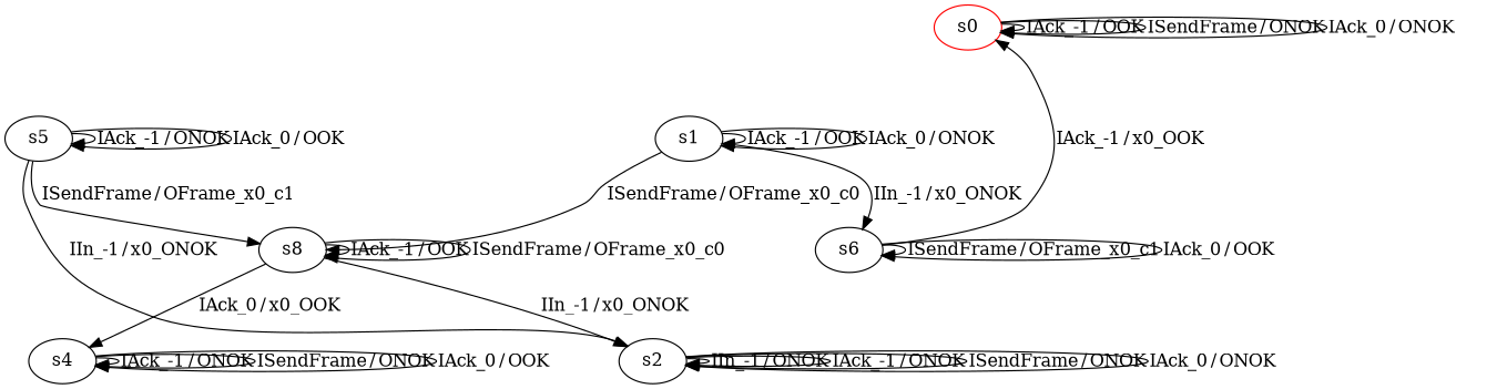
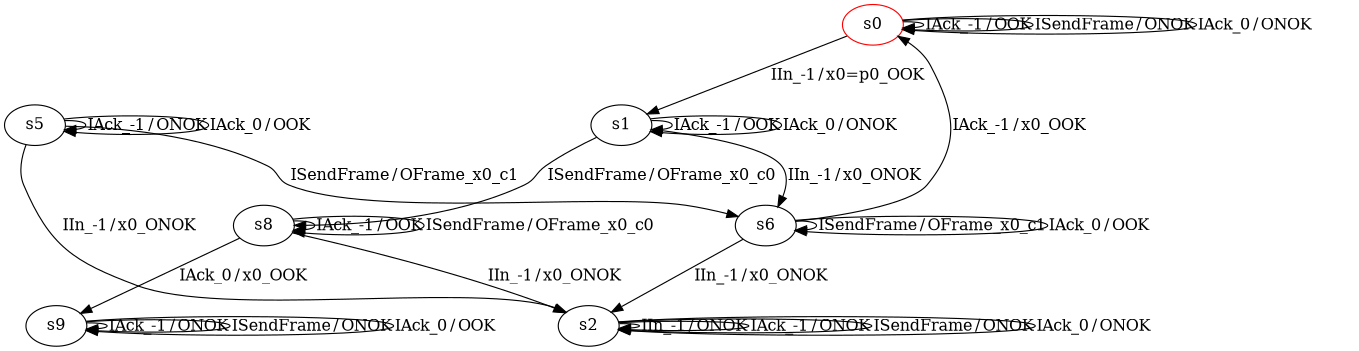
  digraph {
    n1 [color=red label=s0]
    n2 [label=s1]
    n3 [label=s8]
    n4 [label=s6]
    n5 [label=s2]
-   n6 [label=s4]
+   n6 [label=s9]
    n7 [label=s5]
    n1 -> n1 [label=<<table border="0" cellpadding="1" cellspacing="0"><tr><td>IAck_-1</td><td>/</td><td>OOK</td></tr></table>>]
    n1 -> n1 [label=<<table border="0" cellpadding="1" cellspacing="0"><tr><td>ISendFrame</td><td>/</td><td>ONOK</td></tr></table>>]
    n1 -> n1 [label=<<table border="0" cellpadding="1" cellspacing="0"><tr><td>IAck_0</td><td>/</td><td>ONOK</td></tr></table>>]
+   n1 -> n2 [label=<<table border="0" cellpadding="1" cellspacing="0"><tr><td>IIn_-1</td><td>/</td><td>x0=p0_OOK</td></tr></table>>]
    n2 -> n2 [label=<<table border="0" cellpadding="1" cellspacing="0"><tr><td>IAck_-1</td><td>/</td><td>OOK</td></tr></table>>]
    n2 -> n2 [label=<<table border="0" cellpadding="1" cellspacing="0"><tr><td>IAck_0</td><td>/</td><td>ONOK</td></tr></table>>]
    n2 -> n3 [label=<<table border="0" cellpadding="1" cellspacing="0"><tr><td>ISendFrame</td><td>/</td><td>OFrame_x0_c0</td></tr></table>>]
    n2 -> n4 [label=<<table border="0" cellpadding="1" cellspacing="0"><tr><td>IIn_-1</td><td>/</td><td>x0_ONOK</td></tr></table>>]
    n3 -> n3 [label=<<table border="0" cellpadding="1" cellspacing="0"><tr><td>IAck_-1</td><td>/</td><td>OOK</td></tr></table>>]
    n3 -> n3 [label=<<table border="0" cellpadding="1" cellspacing="0"><tr><td>ISendFrame</td><td>/</td><td>OFrame_x0_c0</td></tr></table>>]
    n3 -> n5 [label=<<table border="0" cellpadding="1" cellspacing="0"><tr><td>IIn_-1</td><td>/</td><td>x0_ONOK</td></tr></table>>]
    n3 -> n6 [label=<<table border="0" cellpadding="1" cellspacing="0"><tr><td>IAck_0</td><td>/</td><td>x0_OOK</td></tr></table>>]
    n4 -> n1 [label=<<table border="0" cellpadding="1" cellspacing="0"><tr><td>IAck_-1</td><td>/</td><td>x0_OOK</td></tr></table>>]
    n4 -> n4 [label=<<table border="0" cellpadding="1" cellspacing="0"><tr><td>ISendFrame</td><td>/</td><td>OFrame_x0_c1</td></tr></table>>]
    n4 -> n4 [label=<<table border="0" cellpadding="1" cellspacing="0"><tr><td>IAck_0</td><td>/</td><td>OOK</td></tr></table>>]
+   n4 -> n5 [label=<<table border="0" cellpadding="1" cellspacing="0"><tr><td>IIn_-1</td><td>/</td><td>x0_ONOK</td></tr></table>>]
    n5 -> n5 [label=<<table border="0" cellpadding="1" cellspacing="0"><tr><td>IIn_-1</td><td>/</td><td>ONOK</td></tr></table>>]
    n5 -> n5 [label=<<table border="0" cellpadding="1" cellspacing="0"><tr><td>IAck_-1</td><td>/</td><td>ONOK</td></tr></table>>]
    n5 -> n5 [label=<<table border="0" cellpadding="1" cellspacing="0"><tr><td>ISendFrame</td><td>/</td><td>ONOK</td></tr></table>>]
    n5 -> n5 [label=<<table border="0" cellpadding="1" cellspacing="0"><tr><td>IAck_0</td><td>/</td><td>ONOK</td></tr></table>>]
    n6 -> n6 [label=<<table border="0" cellpadding="1" cellspacing="0"><tr><td>IAck_-1</td><td>/</td><td>ONOK</td></tr></table>>]
    n6 -> n6 [label=<<table border="0" cellpadding="1" cellspacing="0"><tr><td>ISendFrame</td><td>/</td><td>ONOK</td></tr></table>>]
    n6 -> n6 [label=<<table border="0" cellpadding="1" cellspacing="0"><tr><td>IAck_0</td><td>/</td><td>OOK</td></tr></table>>]
-   n7 -> n3 [label=<<table border="0" cellpadding="1" cellspacing="0"><tr><td>ISendFrame</td><td>/</td><td>OFrame_x0_c1</td></tr></table>>]
+   n7 -> n4 [label=<<table border="0" cellpadding="1" cellspacing="0"><tr><td>ISendFrame</td><td>/</td><td>OFrame_x0_c1</td></tr></table>>]
    n7 -> n5 [label=<<table border="0" cellpadding="1" cellspacing="0"><tr><td>IIn_-1</td><td>/</td><td>x0_ONOK</td></tr></table>>]
    n7 -> n7 [label=<<table border="0" cellpadding="1" cellspacing="0"><tr><td>IAck_-1</td><td>/</td><td>ONOK</td></tr></table>>]
    n7 -> n7 [label=<<table border="0" cellpadding="1" cellspacing="0"><tr><td>IAck_0</td><td>/</td><td>OOK</td></tr></table>>]
  }
